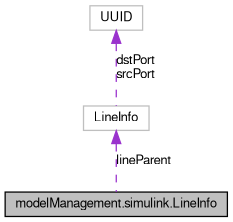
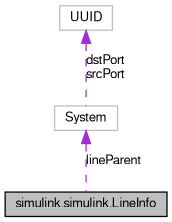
  digraph {
    node [color=grey75 fillcolor=white fontname=FreeSans fontsize=10 shape=record style=filled]
    edge [color=darkorchid3 dir=back fontname=FreeSans fontsize=10 labelfontname=FreeSans labelfontsize=10 style=dashed]
-   n1 [color=black fillcolor=grey75 fontcolor=black height=0.2 label="modelManagement.simulink.LineInfo" width=0.4]
+   n1 [color=black fillcolor=grey75 fontcolor=black height=0.2 label="simulink.simulink.LineInfo" width=0.4]
    n2 [height=0.2 label=UUID width=0.4]
-   n3 [height=0.2 label=LineInfo width=0.4]
+   n3 [height=0.2 label=System width=0.4]
    n2 -> n3 [label="dstPort\nsrcPort"]
    n3 -> n1 [label=lineParent]
  }
